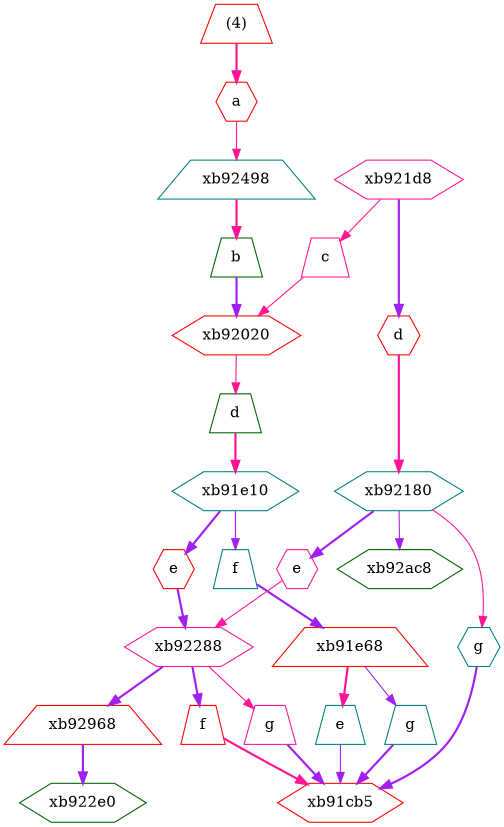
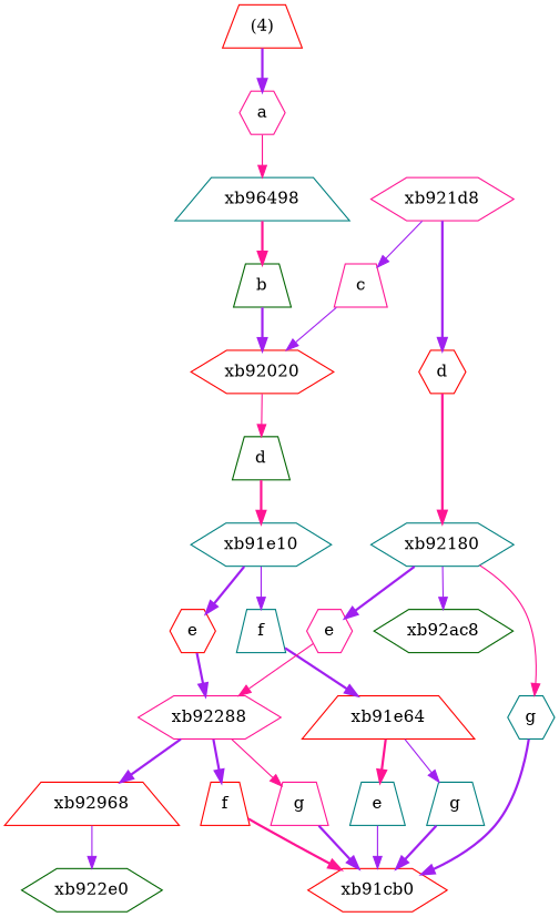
  digraph {
    node [color=red shape=hexagon]
    edge [color=purple style=bold]
    xb92968 [shape=trapezium width=0.5]
    xb922e0 [color=darkgreen width=0.5]
    xb92ac8 [color=darkgreen width=0.5]
-   n4 [label=a width=0.5]
-   xb92498 [color=teal shape=trapezium width=0.5]
+   n4 [color=deeppink label=a width=0.5]
+   xb92498 [color=teal shape=trapezium width=0.5 label=xb96498]
    n6 [color=darkgreen label=b shape=trapezium width=0.5]
    xb92020 [width=0.5]
    xb921d8 [color=deeppink width=0.5]
    n9 [color=deeppink label=c shape=trapezium width=0.5]
    n10 [label=d width=0.5]
    n11 [color=darkgreen label=d shape=trapezium width=0.5]
    xb91e10 [color=teal width=0.5]
    n13 [label=e width=0.5]
    n14 [color=teal label=f shape=trapezium width=0.5]
    xb92180 [color=teal width=0.5]
    n16 [color=deeppink label=e width=0.5]
    n17 [color=teal label=g width=0.5]
    xb92288 [color=deeppink width=0.5]
    n19 [label=f shape=trapezium width=0.5]
    n20 [color=deeppink label=g shape=trapezium width=0.5]
    n21 [color=teal label=e shape=trapezium width=0.5]
-   xb91cb0 [width=0.5 label=xb91cb5]
-   xb91e68 [shape=trapezium width=0.5]
+   xb91cb0 [width=0.5]
+   xb91e68 [shape=trapezium width=0.5 label=xb91e64]
    n24 [color=teal label=g shape=trapezium width=0.5]
    n25 [label="(4)" shape=trapezium width=0.5]
-   xb92968 -> xb922e0
+   xb92968 -> xb922e0 [style=solid]
    n4 -> xb92498 [color=deeppink style=solid]
    xb92498 -> n6 [color=deeppink]
    n6 -> xb92020
    xb92020 -> n11 [color=deeppink style=solid]
-   xb921d8 -> n9 [color=deeppink style=solid]
+   xb921d8 -> n9 [style=solid]
    xb921d8 -> n10
-   n9 -> xb92020 [color=deeppink style=solid]
+   n9 -> xb92020 [style=solid]
    n10 -> xb92180 [color=deeppink]
    n11 -> xb91e10 [color=deeppink]
    xb91e10 -> n13
    xb91e10 -> n14 [style=solid]
    n13 -> xb92288
    n14 -> xb91e68
    xb92180 -> xb92ac8 [style=solid]
    xb92180 -> n16
    xb92180 -> n17 [color=deeppink style=solid]
    n16 -> xb92288 [color=deeppink style=solid]
    n17 -> xb91cb0
    xb92288 -> xb92968
    xb92288 -> n19
    xb92288 -> n20 [color=deeppink style=solid]
    n19 -> xb91cb0 [color=deeppink]
    n20 -> xb91cb0
    n21 -> xb91cb0 [style=solid]
    xb91e68 -> n21 [color=deeppink]
    xb91e68 -> n24 [style=solid]
    n24 -> xb91cb0
-   n25 -> n4 [color=deeppink]
+   n25 -> n4
  }
